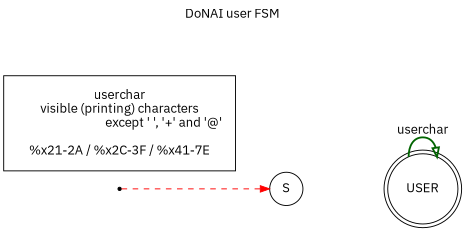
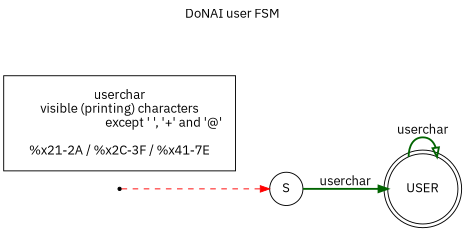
  digraph {
    fontname="IBM Plex Sans"
    label="DoNAI user FSM\n\n"
    labelloc=t
    rankdir=LR
    node [fontname="IBM Plex Sans"]
    edge [arrowhead=normal color=darkgreen fontname="IBM Plex Sans" style=bold]
    USER [shape=doublecircle]
    qi [shape=point]
    S [shape=circle]
    n4 [label="userchar\nvisible (printing) characters\n				except ' ', '+' and '@'\n				\n%x21-2A / %x2C-3F / %x41-7E" margin="0.2,0.2" shape=box]
    USER -> USER [arrowhead=onormal label=userchar]
    qi -> S [color=red style=dashed]
+   S -> USER [label=userchar]
  }
